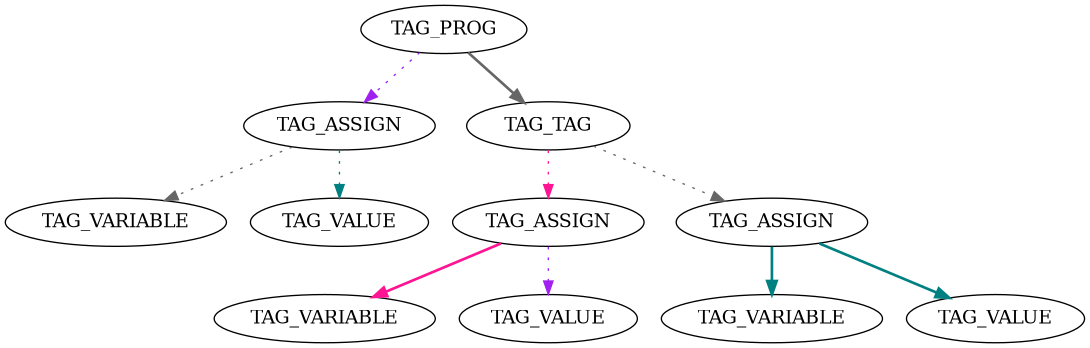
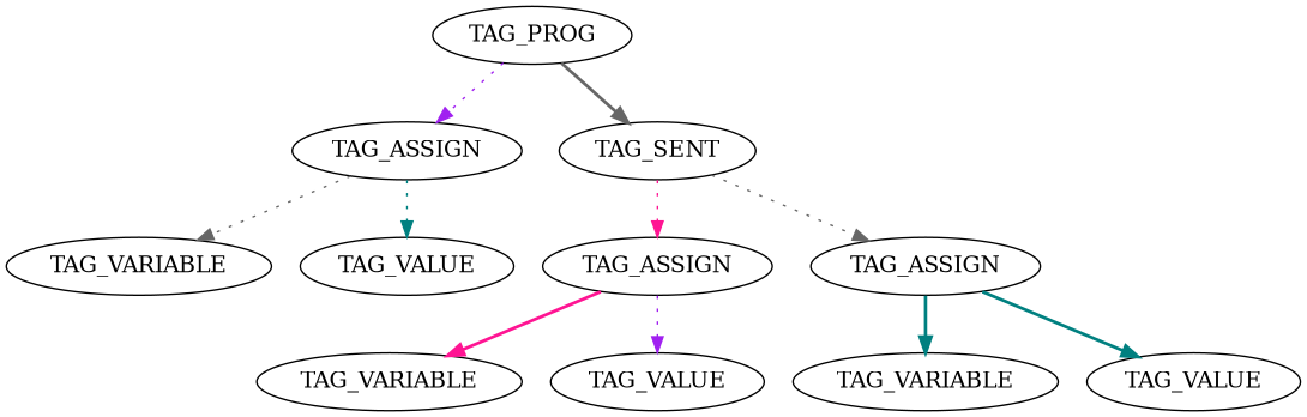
  digraph {
    edge [color=gray40 style=dotted]
    n1 [label=TAG_PROG]
    n2 [label=TAG_ASSIGN]
-   n3 [label=TAG_TAG]
+   n3 [label=TAG_SENT]
    n4 [label=TAG_VARIABLE]
    n5 [label=TAG_VALUE]
    n6 [label=TAG_ASSIGN]
    n7 [label=TAG_ASSIGN]
    n8 [label=TAG_VARIABLE]
    n9 [label=TAG_VALUE]
    n10 [label=TAG_VARIABLE]
    n11 [label=TAG_VALUE]
    n1 -> n2 [color=purple]
    n1 -> n3 [style=bold]
    n2 -> n4
    n2 -> n5 [color=teal]
    n3 -> n6 [color=deeppink]
    n3 -> n7
    n6 -> n8 [color=deeppink style=bold]
    n6 -> n9 [color=purple]
    n7 -> n10 [color=teal style=bold]
    n7 -> n11 [color=teal style=bold]
  }
